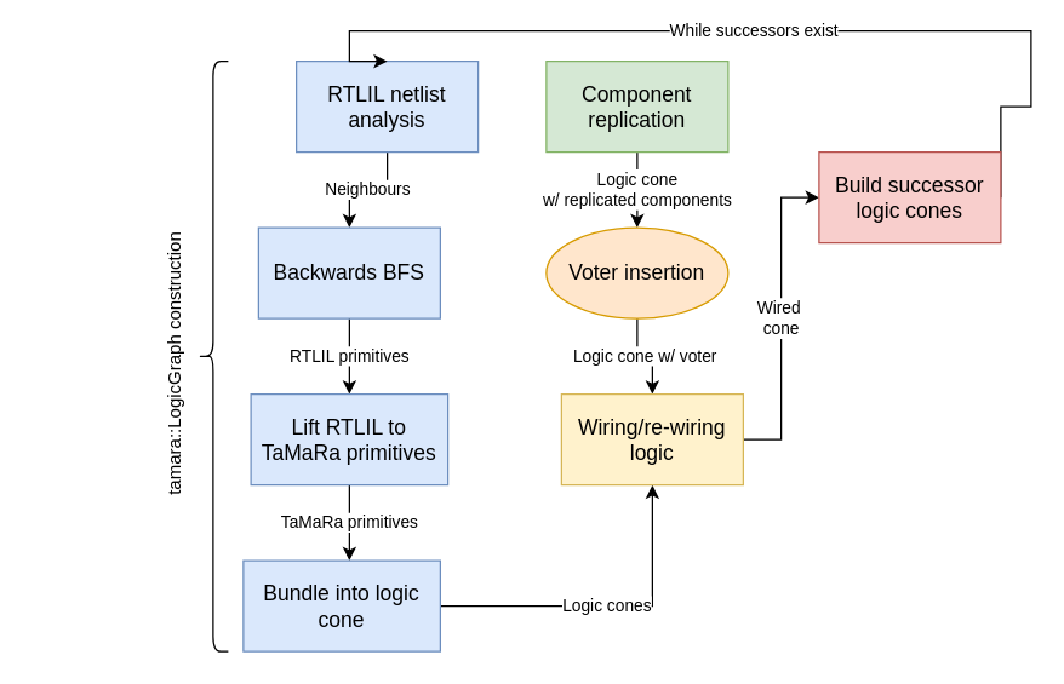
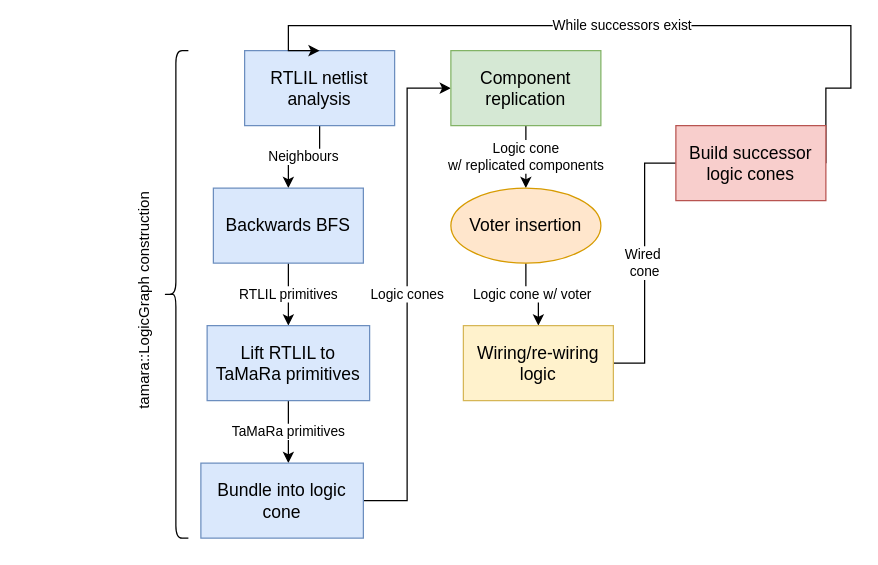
  <mxCell id="0" />
  <mxCell id="1" parent="0" />
  <mxCell id="2" value="Neighbours" style="edgeStyle=orthogonalEdgeStyle;rounded=0;orthogonalLoop=1;jettySize=auto;html=1;exitX=0.5;exitY=1;exitDx=0;exitDy=0;entryX=0.5;entryY=0;entryDx=0;entryDy=0;" edge="1" parent="1" source="3" target="5"><mxGeometry relative="1" as="geometry" /></mxCell>
  <mxCell id="3" value="&lt;font style=&quot;font-size: 14px;&quot;&gt;RTLIL netlist analysis&lt;/font&gt;" style="rounded=0;whiteSpace=wrap;html=1;fillColor=#dae8fc;strokeColor=#6c8ebf;" vertex="1" parent="1"><mxGeometry x="195" y="40" width="120" height="60" as="geometry" /></mxCell>
  <mxCell id="4" value="RTLIL primitives" style="edgeStyle=orthogonalEdgeStyle;rounded=0;orthogonalLoop=1;jettySize=auto;html=1;exitX=0.5;exitY=1;exitDx=0;exitDy=0;entryX=0.5;entryY=0;entryDx=0;entryDy=0;" edge="1" parent="1" source="5" target="7"><mxGeometry relative="1" as="geometry" /></mxCell>
  <mxCell id="5" value="&lt;font style=&quot;font-size: 14px;&quot;&gt;Backwards BFS&lt;/font&gt;" style="rounded=0;whiteSpace=wrap;html=1;fillColor=#dae8fc;strokeColor=#6c8ebf;" vertex="1" parent="1"><mxGeometry x="170" y="150" width="120" height="60" as="geometry" /></mxCell>
  <mxCell id="6" value="TaMaRa primitives" style="edgeStyle=orthogonalEdgeStyle;rounded=0;orthogonalLoop=1;jettySize=auto;html=1;exitX=0.5;exitY=1;exitDx=0;exitDy=0;entryX=0.5;entryY=0;entryDx=0;entryDy=0;" edge="1" parent="1" source="7"><mxGeometry relative="1" as="geometry"><mxPoint x="230" y="370" as="targetPoint" /></mxGeometry></mxCell>
  <mxCell id="7" value="&lt;span style=&quot;font-size: 14px;&quot;&gt;Lift RTLIL to TaMaRa primitives&lt;/span&gt;" style="rounded=0;whiteSpace=wrap;html=1;fillColor=#dae8fc;strokeColor=#6c8ebf;" vertex="1" parent="1"><mxGeometry x="165" y="260" width="130" height="60" as="geometry" /></mxCell>
- <mxCell id="8" value="Logic cones" style="edgeStyle=orthogonalEdgeStyle;rounded=0;orthogonalLoop=1;jettySize=auto;html=1;exitX=1;exitY=0.5;exitDx=0;exitDy=0;" edge="1" parent="1" source="9" target="15"><mxGeometry relative="1" as="geometry" /></mxCell>
+ <mxCell id="8" value="Logic cones" style="edgeStyle=orthogonalEdgeStyle;rounded=0;orthogonalLoop=1;jettySize=auto;html=1;exitX=1;exitY=0.5;exitDx=0;exitDy=0;entryX=0;entryY=0.5;entryDx=0;entryDy=0;" edge="1" parent="1" source="9" target="11"><mxGeometry relative="1" as="geometry" /></mxCell>
  <mxCell id="9" value="&lt;span style=&quot;font-size: 14px;&quot;&gt;Bundle into logic cone&lt;/span&gt;" style="rounded=0;whiteSpace=wrap;html=1;fillColor=#dae8fc;strokeColor=#6c8ebf;" vertex="1" parent="1"><mxGeometry x="160" y="370" width="130" height="60" as="geometry" /></mxCell>
  <mxCell id="10" value="Logic cone&lt;div&gt;w/ replicated components&lt;/div&gt;" style="edgeStyle=orthogonalEdgeStyle;rounded=0;orthogonalLoop=1;jettySize=auto;html=1;exitX=0.5;exitY=1;exitDx=0;exitDy=0;" edge="1" parent="1" source="11" target="13"><mxGeometry relative="1" as="geometry" /></mxCell>
  <mxCell id="11" value="&lt;font style=&quot;font-size: 14px;&quot;&gt;Component replication&lt;/font&gt;" style="rounded=0;whiteSpace=wrap;html=1;fillColor=#d5e8d4;strokeColor=#82b366;" vertex="1" parent="1"><mxGeometry x="360" y="40" width="120" height="60" as="geometry" /></mxCell>
  <mxCell id="12" value="Logic cone w/ voter" style="edgeStyle=orthogonalEdgeStyle;rounded=0;orthogonalLoop=1;jettySize=auto;html=1;exitX=0.5;exitY=1;exitDx=0;exitDy=0;entryX=0.5;entryY=0;entryDx=0;entryDy=0;" edge="1" parent="1" source="13" target="15"><mxGeometry relative="1" as="geometry" /></mxCell>
  <mxCell id="13" value="&lt;font style=&quot;font-size: 14px;&quot;&gt;Voter insertion&lt;/font&gt;" style="ellipse;whiteSpace=wrap;html=1;fillColor=#ffe6cc;strokeColor=#d79b00;" vertex="1" parent="1"><mxGeometry x="360" y="150" width="120" height="60" as="geometry" /></mxCell>
- <mxCell id="14" value="Wired&amp;nbsp;&lt;div&gt;cone&lt;/div&gt;" style="edgeStyle=orthogonalEdgeStyle;rounded=0;orthogonalLoop=1;jettySize=auto;html=1;exitX=1;exitY=0.5;exitDx=0;exitDy=0;entryX=0;entryY=0.5;entryDx=0;entryDy=0;" edge="1" parent="1" source="15" target="17"><mxGeometry relative="1" as="geometry" /></mxCell>
+ <mxCell id="14" value="Wired&amp;nbsp;&lt;div&gt;cone&lt;/div&gt;" style="edgeStyle=orthogonalEdgeStyle;rounded=0;orthogonalLoop=1;jettySize=auto;html=1;exitX=1;exitY=0.5;exitDx=0;exitDy=0;entryX=0;entryY=0.5;entryDx=0;entryDy=0;endArrow=none;" edge="1" parent="1" source="15" target="17"><mxGeometry relative="1" as="geometry" /></mxCell>
  <mxCell id="15" value="&lt;font style=&quot;font-size: 14px;&quot;&gt;Wiring/re-wiring logic&lt;/font&gt;" style="rounded=0;whiteSpace=wrap;html=1;fillColor=#fff2cc;strokeColor=#d6b656;" vertex="1" parent="1"><mxGeometry x="370" y="260" width="120" height="60" as="geometry" /></mxCell>
  <mxCell id="16" value="While successors exist" style="edgeStyle=orthogonalEdgeStyle;rounded=0;orthogonalLoop=1;jettySize=auto;html=1;exitX=1;exitY=0.5;exitDx=0;exitDy=0;entryX=0.5;entryY=0;entryDx=0;entryDy=0;" edge="1" parent="1" source="17" target="3"><mxGeometry relative="1" as="geometry"><Array as="points"><mxPoint x="680" y="70" /><mxPoint x="680" y="20" /><mxPoint x="230" y="20" /></Array></mxGeometry></mxCell>
  <mxCell id="17" value="&lt;font style=&quot;font-size: 14px;&quot;&gt;Build successor logic cones&lt;/font&gt;" style="rounded=0;whiteSpace=wrap;html=1;fillColor=#f8cecc;strokeColor=#b85450;" vertex="1" parent="1"><mxGeometry x="540" y="100" width="120" height="60" as="geometry" /></mxCell>
  <mxCell id="18" value="" style="shape=curlyBracket;whiteSpace=wrap;html=1;rounded=1;labelPosition=left;verticalLabelPosition=middle;align=right;verticalAlign=middle;" vertex="1" parent="1"><mxGeometry x="130" y="40" width="20" height="390" as="geometry" /></mxCell>
  <mxCell id="19" value="tamara::LogicGraph construction" style="text;html=1;align=center;verticalAlign=middle;whiteSpace=wrap;rounded=0;rotation=-90;" vertex="1" parent="1"><mxGeometry x="20" y="220" width="190" height="40" as="geometry" /></mxCell>
